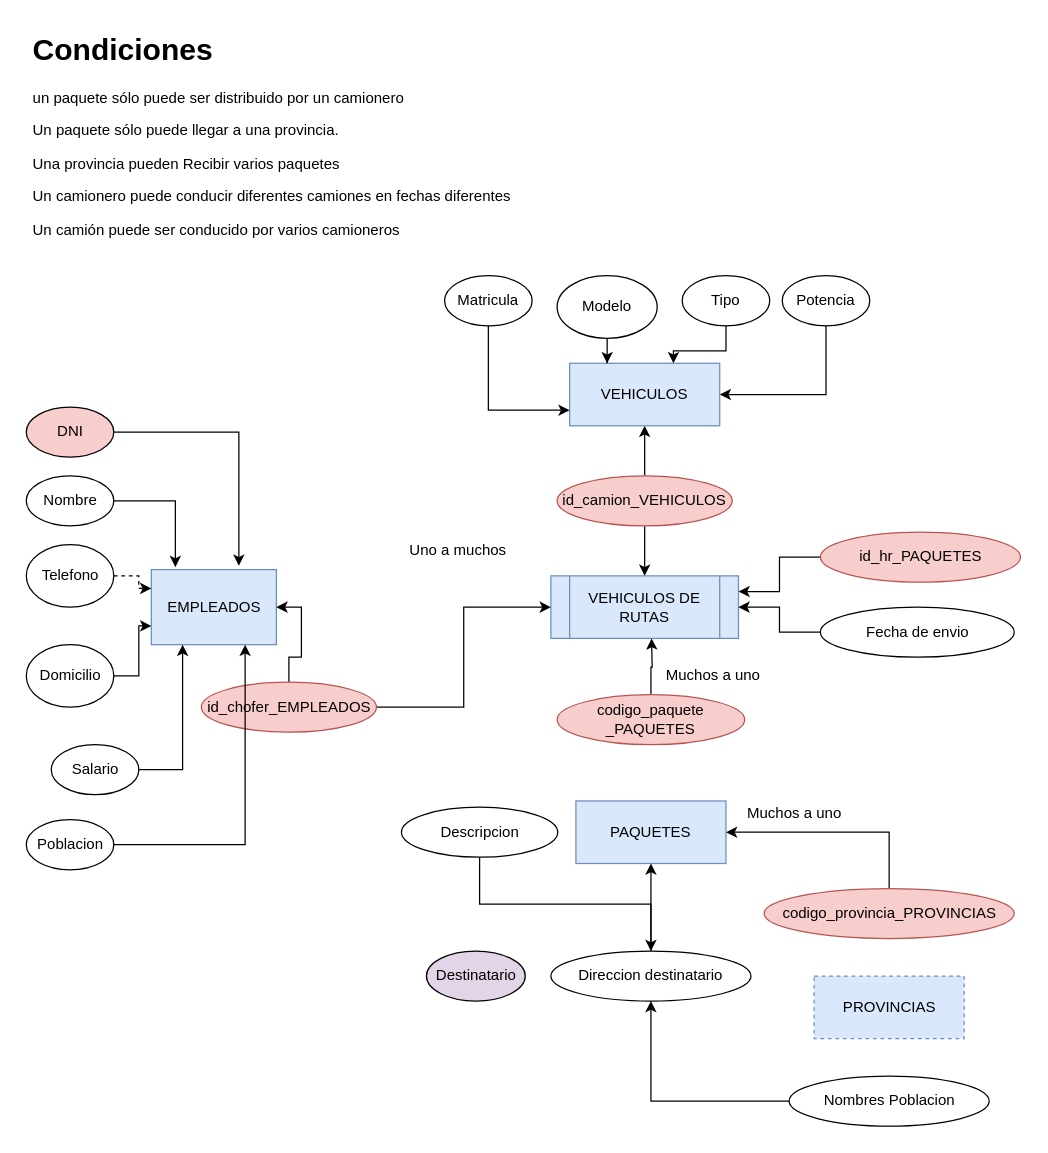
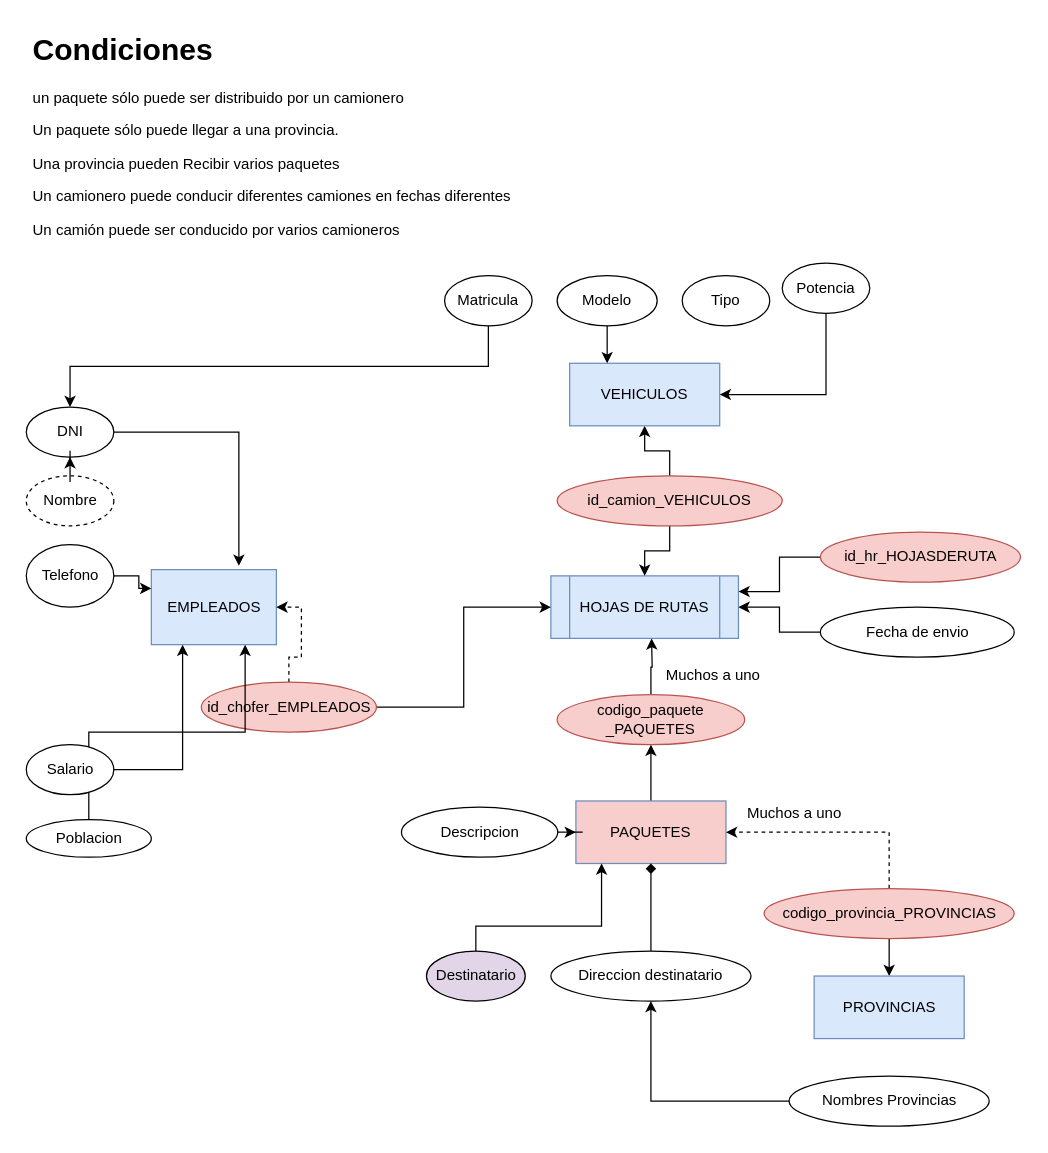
  <mxCell id="0" />
  <mxCell id="1" parent="0" />
  <mxCell id="2" value="EMPLEADOS" style="rounded=0;whiteSpace=wrap;html=1;fillColor=#dae8fc;strokeColor=#6c8ebf;" parent="1" vertex="1"><mxGeometry x="120.5" y="455" width="100" height="60" as="geometry" /></mxCell>
  <mxCell id="3" value="&lt;h1&gt;Condiciones&lt;/h1&gt;&lt;p&gt;un paquete sólo puede ser distribuido por un camionero&lt;/p&gt;&lt;p&gt;Un paquete sólo puede llegar a una provincia.&amp;nbsp;&lt;/p&gt;&lt;p&gt;Una provincia pueden Recibir varios paquetes&amp;nbsp;&lt;/p&gt;&lt;p&gt;Un camionero puede conducir diferentes camiones en fechas diferentes&lt;/p&gt;&lt;p&gt;Un camión puede ser conducido por varios camioneros&lt;/p&gt;" style="text;html=1;strokeColor=none;fillColor=none;spacing=5;spacingTop=-20;whiteSpace=wrap;overflow=hidden;rounded=0;" parent="1" vertex="1"><mxGeometry x="20.5" y="20" width="400" height="180" as="geometry" /></mxCell>
- <mxCell id="4" value="VEHICULOS DE RUTAS" style="shape=process;whiteSpace=wrap;html=1;backgroundOutline=1;fillColor=#dae8fc;strokeColor=#6c8ebf;" parent="1" vertex="1"><mxGeometry x="440" y="460" width="150" height="50" as="geometry" /></mxCell>
- <mxCell id="5" style="edgeStyle=orthogonalEdgeStyle;rounded=0;orthogonalLoop=1;jettySize=auto;html=1;entryX=1;entryY=0.5;entryDx=0;entryDy=0;" edge="1" parent="1" source="7" target="2"><mxGeometry relative="1" as="geometry" /></mxCell>
+ <mxCell id="4" value="HOJAS DE RUTAS" style="shape=process;whiteSpace=wrap;html=1;backgroundOutline=1;fillColor=#dae8fc;strokeColor=#6c8ebf;" parent="1" vertex="1"><mxGeometry x="440" y="460" width="150" height="50" as="geometry" /></mxCell>
+ <mxCell id="5" style="edgeStyle=orthogonalEdgeStyle;rounded=0;orthogonalLoop=1;jettySize=auto;html=1;entryX=1;entryY=0.5;entryDx=0;entryDy=0;dashed=1;" edge="1" parent="1" source="7" target="2"><mxGeometry relative="1" as="geometry" /></mxCell>
  <mxCell id="6" style="edgeStyle=orthogonalEdgeStyle;rounded=0;orthogonalLoop=1;jettySize=auto;html=1;entryX=0;entryY=0.5;entryDx=0;entryDy=0;" edge="1" parent="1" source="7" target="4"><mxGeometry relative="1" as="geometry" /></mxCell>
  <mxCell id="7" value="id_chofer_EMPLEADOS" style="ellipse;whiteSpace=wrap;html=1;fillColor=#f8cecc;strokeColor=#b85450;" parent="1" vertex="1"><mxGeometry x="160.5" y="545" width="140" height="40" as="geometry" /></mxCell>
  <mxCell id="8" style="edgeStyle=orthogonalEdgeStyle;rounded=0;orthogonalLoop=1;jettySize=auto;html=1;entryX=0.5;entryY=1;entryDx=0;entryDy=0;" edge="1" parent="1" source="10" target="39"><mxGeometry relative="1" as="geometry" /></mxCell>
  <mxCell id="9" style="edgeStyle=orthogonalEdgeStyle;rounded=0;orthogonalLoop=1;jettySize=auto;html=1;" edge="1" parent="1" source="10" target="4"><mxGeometry relative="1" as="geometry" /></mxCell>
- <mxCell id="10" value="id_camion_VEHICULOS" style="ellipse;whiteSpace=wrap;html=1;fillColor=#f8cecc;strokeColor=#b85450;" parent="1" vertex="1"><mxGeometry x="445" y="380" width="140" height="40" as="geometry" /></mxCell>
+ <mxCell id="10" value="id_camion_VEHICULOS" style="ellipse;whiteSpace=wrap;html=1;fillColor=#f8cecc;strokeColor=#b85450;" parent="1" vertex="1"><mxGeometry x="445" y="380" width="180" height="40" as="geometry" /></mxCell>
  <mxCell id="11" style="edgeStyle=orthogonalEdgeStyle;rounded=0;orthogonalLoop=1;jettySize=auto;html=1;" edge="1" parent="1" source="12"><mxGeometry relative="1" as="geometry"><mxPoint x="520.5" y="510" as="targetPoint" /></mxGeometry></mxCell>
  <mxCell id="12" value="codigo_paquete&lt;br&gt;_PAQUETES" style="ellipse;whiteSpace=wrap;html=1;fillColor=#f8cecc;strokeColor=#b85450;" parent="1" vertex="1"><mxGeometry x="445" y="555" width="150" height="40" as="geometry" /></mxCell>
- <mxCell id="14" value="PAQUETES" style="rounded=0;whiteSpace=wrap;html=1;fillColor=#dae8fc;strokeColor=#6c8ebf;" vertex="1" parent="1"><mxGeometry x="460" y="640" width="120" height="50" as="geometry" /></mxCell>
+ <mxCell id="13" style="edgeStyle=orthogonalEdgeStyle;rounded=0;orthogonalLoop=1;jettySize=auto;html=1;entryX=0.5;entryY=1;entryDx=0;entryDy=0;" edge="1" parent="1" source="14" target="12"><mxGeometry relative="1" as="geometry" /></mxCell>
+ <mxCell id="14" value="PAQUETES" style="rounded=0;whiteSpace=wrap;html=1;fillColor=#f8cecc;strokeColor=#6c8ebf;" vertex="1" parent="1"><mxGeometry x="460" y="640" width="120" height="50" as="geometry" /></mxCell>
  <mxCell id="15" style="edgeStyle=orthogonalEdgeStyle;rounded=0;orthogonalLoop=1;jettySize=auto;html=1;entryX=0.75;entryY=1;entryDx=0;entryDy=0;" edge="1" parent="1" source="16" target="2"><mxGeometry relative="1" as="geometry" /></mxCell>
- <mxCell id="16" value="Poblacion&lt;br&gt;" style="ellipse;whiteSpace=wrap;html=1;" vertex="1" parent="1"><mxGeometry x="20.5" y="655" width="70" height="40" as="geometry" /></mxCell>
- <mxCell id="17" value="Salario" style="ellipse;whiteSpace=wrap;html=1;" vertex="1" parent="1"><mxGeometry x="40.5" y="595" width="70" height="40" as="geometry" /></mxCell>
- <mxCell id="18" style="edgeStyle=orthogonalEdgeStyle;rounded=0;orthogonalLoop=1;jettySize=auto;html=1;entryX=0;entryY=0.75;entryDx=0;entryDy=0;" edge="1" parent="1" source="19" target="2"><mxGeometry relative="1" as="geometry" /></mxCell>
- <mxCell id="19" value="Domicilio" style="ellipse;whiteSpace=wrap;html=1;" vertex="1" parent="1"><mxGeometry x="20.5" y="515" width="70" height="50" as="geometry" /></mxCell>
- <mxCell id="20" style="edgeStyle=orthogonalEdgeStyle;rounded=0;orthogonalLoop=1;jettySize=auto;html=1;entryX=0;entryY=0.25;entryDx=0;entryDy=0;dashed=1;" edge="1" parent="1" source="21" target="2"><mxGeometry relative="1" as="geometry" /></mxCell>
+ <mxCell id="16" value="Poblacion&lt;br&gt;" style="ellipse;whiteSpace=wrap;html=1;" vertex="1" parent="1"><mxGeometry x="20.5" y="655" width="100" height="30" as="geometry" /></mxCell>
+ <mxCell id="17" value="Salario" style="ellipse;whiteSpace=wrap;html=1;" vertex="1" parent="1"><mxGeometry x="20.5" y="595" width="70" height="40" as="geometry" /></mxCell>
+ <mxCell id="20" style="edgeStyle=orthogonalEdgeStyle;rounded=0;orthogonalLoop=1;jettySize=auto;html=1;entryX=0;entryY=0.25;entryDx=0;entryDy=0;" edge="1" parent="1" source="21" target="2"><mxGeometry relative="1" as="geometry" /></mxCell>
  <mxCell id="21" value="Telefono" style="ellipse;whiteSpace=wrap;html=1;" vertex="1" parent="1"><mxGeometry x="20.5" y="435" width="70" height="50" as="geometry" /></mxCell>
- <mxCell id="22" value="Nombre" style="ellipse;whiteSpace=wrap;html=1;" vertex="1" parent="1"><mxGeometry x="20.5" y="380" width="70" height="40" as="geometry" /></mxCell>
- <mxCell id="23" value="DNI" style="ellipse;whiteSpace=wrap;html=1;fillColor=#f8cecc;" vertex="1" parent="1"><mxGeometry x="20.5" y="325" width="70" height="40" as="geometry" /></mxCell>
+ <mxCell id="22" value="Nombre" style="ellipse;whiteSpace=wrap;html=1;dashed=1;" vertex="1" parent="1"><mxGeometry x="20.5" y="380" width="70" height="40" as="geometry" /></mxCell>
+ <mxCell id="23" value="DNI" style="ellipse;whiteSpace=wrap;html=1;" vertex="1" parent="1"><mxGeometry x="20.5" y="325" width="70" height="40" as="geometry" /></mxCell>
  <mxCell id="24" style="edgeStyle=orthogonalEdgeStyle;rounded=0;orthogonalLoop=1;jettySize=auto;html=1;entryX=0.7;entryY=-0.05;entryDx=0;entryDy=0;entryPerimeter=0;" edge="1" parent="1" source="23" target="2"><mxGeometry relative="1" as="geometry" /></mxCell>
- <mxCell id="25" style="edgeStyle=orthogonalEdgeStyle;rounded=0;orthogonalLoop=1;jettySize=auto;html=1;entryX=0.192;entryY=-0.033;entryDx=0;entryDy=0;entryPerimeter=0;" edge="1" parent="1" source="22" target="2"><mxGeometry relative="1" as="geometry" /></mxCell>
+ <mxCell id="25" style="edgeStyle=orthogonalEdgeStyle;rounded=0;orthogonalLoop=1;jettySize=auto;html=1;" edge="1" parent="1" source="22" target="23"><mxGeometry relative="1" as="geometry" /></mxCell>
  <mxCell id="26" style="edgeStyle=orthogonalEdgeStyle;rounded=0;orthogonalLoop=1;jettySize=auto;html=1;entryX=0.25;entryY=1;entryDx=0;entryDy=0;" edge="1" parent="1" source="17" target="2"><mxGeometry relative="1" as="geometry" /></mxCell>
- <mxCell id="27" style="edgeStyle=orthogonalEdgeStyle;rounded=0;orthogonalLoop=1;jettySize=auto;html=1;" edge="1" parent="1" source="28" target="32"><mxGeometry relative="1" as="geometry" /></mxCell>
+ <mxCell id="27" style="edgeStyle=orthogonalEdgeStyle;rounded=0;orthogonalLoop=1;jettySize=auto;html=1;entryX=0;entryY=0.5;entryDx=0;entryDy=0;" edge="1" parent="1" source="28" target="14"><mxGeometry relative="1" as="geometry" /></mxCell>
  <mxCell id="28" value="Descripcion" style="ellipse;whiteSpace=wrap;html=1;" vertex="1" parent="1"><mxGeometry x="320.5" y="645" width="125" height="40" as="geometry" /></mxCell>
+ <mxCell id="29" style="edgeStyle=orthogonalEdgeStyle;rounded=0;orthogonalLoop=1;jettySize=auto;html=1;exitX=0.5;exitY=0;exitDx=0;exitDy=0;entryX=0.171;entryY=1;entryDx=0;entryDy=0;entryPerimeter=0;" edge="1" parent="1" source="30" target="14"><mxGeometry relative="1" as="geometry"><mxPoint x="480.5" y="720" as="targetPoint" /><Array as="points"><mxPoint x="379.5" y="740" /><mxPoint x="480.5" y="740" /></Array></mxGeometry></mxCell>
  <mxCell id="30" value="Destinatario" style="ellipse;whiteSpace=wrap;html=1;fillColor=#e1d5e7;" vertex="1" parent="1"><mxGeometry x="340.5" y="760" width="79" height="40" as="geometry" /></mxCell>
- <mxCell id="31" style="edgeStyle=orthogonalEdgeStyle;rounded=0;orthogonalLoop=1;jettySize=auto;html=1;entryX=0.5;entryY=1;entryDx=0;entryDy=0;" edge="1" parent="1" source="32" target="14"><mxGeometry relative="1" as="geometry" /></mxCell>
+ <mxCell id="31" style="edgeStyle=orthogonalEdgeStyle;rounded=0;orthogonalLoop=1;jettySize=auto;html=1;entryX=0.5;entryY=1;entryDx=0;entryDy=0;endArrow=diamond;" edge="1" parent="1" source="32" target="14"><mxGeometry relative="1" as="geometry" /></mxCell>
  <mxCell id="32" value="Direccion destinatario" style="ellipse;whiteSpace=wrap;html=1;" vertex="1" parent="1"><mxGeometry x="440" y="760" width="160" height="40" as="geometry" /></mxCell>
- <mxCell id="33" style="edgeStyle=orthogonalEdgeStyle;rounded=0;orthogonalLoop=1;jettySize=auto;html=1;entryX=1;entryY=0.5;entryDx=0;entryDy=0;exitX=0.5;exitY=0;exitDx=0;exitDy=0;" edge="1" parent="1" source="35" target="14"><mxGeometry relative="1" as="geometry" /></mxCell>
+ <mxCell id="33" style="edgeStyle=orthogonalEdgeStyle;rounded=0;orthogonalLoop=1;jettySize=auto;html=1;entryX=1;entryY=0.5;entryDx=0;entryDy=0;exitX=0.5;exitY=0;exitDx=0;exitDy=0;dashed=1;" edge="1" parent="1" source="35" target="14"><mxGeometry relative="1" as="geometry" /></mxCell>
+ <mxCell id="34" style="edgeStyle=orthogonalEdgeStyle;rounded=0;orthogonalLoop=1;jettySize=auto;html=1;entryX=0.5;entryY=0;entryDx=0;entryDy=0;" edge="1" parent="1" source="35" target="36"><mxGeometry relative="1" as="geometry" /></mxCell>
  <mxCell id="35" value="codigo_provincia_PROVINCIAS" style="ellipse;whiteSpace=wrap;html=1;fillColor=#f8cecc;strokeColor=#b85450;" vertex="1" parent="1"><mxGeometry x="610.5" y="710" width="200" height="40" as="geometry" /></mxCell>
- <mxCell id="36" value="PROVINCIAS" style="rounded=0;whiteSpace=wrap;html=1;fillColor=#dae8fc;strokeColor=#6c8ebf;dashed=1;" vertex="1" parent="1"><mxGeometry x="650.5" y="780" width="120" height="50" as="geometry" /></mxCell>
+ <mxCell id="36" value="PROVINCIAS" style="rounded=0;whiteSpace=wrap;html=1;fillColor=#dae8fc;strokeColor=#6c8ebf;" vertex="1" parent="1"><mxGeometry x="650.5" y="780" width="120" height="50" as="geometry" /></mxCell>
  <mxCell id="37" style="edgeStyle=orthogonalEdgeStyle;rounded=0;orthogonalLoop=1;jettySize=auto;html=1;" edge="1" parent="1" source="38" target="32"><mxGeometry relative="1" as="geometry" /></mxCell>
- <mxCell id="38" value="Nombres Poblacion" style="ellipse;whiteSpace=wrap;html=1;" vertex="1" parent="1"><mxGeometry x="630.5" y="860" width="160" height="40" as="geometry" /></mxCell>
+ <mxCell id="38" value="Nombres Provincias" style="ellipse;whiteSpace=wrap;html=1;" vertex="1" parent="1"><mxGeometry x="630.5" y="860" width="160" height="40" as="geometry" /></mxCell>
  <mxCell id="39" value="VEHICULOS" style="rounded=0;whiteSpace=wrap;html=1;fillColor=#dae8fc;strokeColor=#6c8ebf;" vertex="1" parent="1"><mxGeometry x="455" y="290" width="120" height="50" as="geometry" /></mxCell>
- <mxCell id="40" style="edgeStyle=orthogonalEdgeStyle;rounded=0;orthogonalLoop=1;jettySize=auto;html=1;entryX=0;entryY=0.75;entryDx=0;entryDy=0;exitX=0.5;exitY=1;exitDx=0;exitDy=0;" edge="1" parent="1" source="41" target="39"><mxGeometry relative="1" as="geometry" /></mxCell>
+ <mxCell id="40" style="edgeStyle=orthogonalEdgeStyle;rounded=0;orthogonalLoop=1;jettySize=auto;html=1;exitX=0.5;exitY=1;exitDx=0;exitDy=0;" edge="1" parent="1" source="41" target="23"><mxGeometry relative="1" as="geometry" /></mxCell>
  <mxCell id="41" value="Matricula" style="ellipse;whiteSpace=wrap;html=1;" vertex="1" parent="1"><mxGeometry x="355" y="220" width="70" height="40" as="geometry" /></mxCell>
  <mxCell id="42" style="edgeStyle=orthogonalEdgeStyle;rounded=0;orthogonalLoop=1;jettySize=auto;html=1;entryX=0.25;entryY=0;entryDx=0;entryDy=0;" edge="1" parent="1" source="43" target="39"><mxGeometry relative="1" as="geometry" /></mxCell>
- <mxCell id="43" value="Modelo" style="ellipse;whiteSpace=wrap;html=1;" vertex="1" parent="1"><mxGeometry x="445" y="220" width="80" height="50" as="geometry" /></mxCell>
+ <mxCell id="43" value="Modelo" style="ellipse;whiteSpace=wrap;html=1;" vertex="1" parent="1"><mxGeometry x="445" y="220" width="80" height="40" as="geometry" /></mxCell>
  <mxCell id="44" value="Tipo" style="ellipse;whiteSpace=wrap;html=1;" vertex="1" parent="1"><mxGeometry x="545" y="220" width="70" height="40" as="geometry" /></mxCell>
  <mxCell id="45" style="edgeStyle=orthogonalEdgeStyle;rounded=0;orthogonalLoop=1;jettySize=auto;html=1;entryX=1;entryY=0.5;entryDx=0;entryDy=0;exitX=0.5;exitY=1;exitDx=0;exitDy=0;" edge="1" parent="1" source="46" target="39"><mxGeometry relative="1" as="geometry" /></mxCell>
- <mxCell id="46" value="Potencia" style="ellipse;whiteSpace=wrap;html=1;" vertex="1" parent="1"><mxGeometry x="625" y="220" width="70" height="40" as="geometry" /></mxCell>
- <mxCell id="47" style="edgeStyle=orthogonalEdgeStyle;rounded=0;orthogonalLoop=1;jettySize=auto;html=1;entryX=0.692;entryY=0;entryDx=0;entryDy=0;entryPerimeter=0;" edge="1" parent="1" source="44" target="39"><mxGeometry relative="1" as="geometry" /></mxCell>
+ <mxCell id="46" value="Potencia" style="ellipse;whiteSpace=wrap;html=1;" vertex="1" parent="1"><mxGeometry x="625" y="210" width="70" height="40" as="geometry" /></mxCell>
  <mxCell id="48" style="edgeStyle=orthogonalEdgeStyle;rounded=0;orthogonalLoop=1;jettySize=auto;html=1;entryX=1;entryY=0.5;entryDx=0;entryDy=0;" edge="1" parent="1" source="49" target="4"><mxGeometry relative="1" as="geometry" /></mxCell>
  <mxCell id="49" value="Fecha de envio" style="ellipse;whiteSpace=wrap;html=1;" vertex="1" parent="1"><mxGeometry x="655.5" y="485" width="155" height="40" as="geometry" /></mxCell>
  <mxCell id="50" value="Muchos a uno" style="text;html=1;strokeColor=none;fillColor=none;align=center;verticalAlign=middle;whiteSpace=wrap;rounded=0;" vertex="1" parent="1"><mxGeometry x="525" y="525" width="90" height="30" as="geometry" /></mxCell>
  <mxCell id="51" style="edgeStyle=orthogonalEdgeStyle;rounded=0;orthogonalLoop=1;jettySize=auto;html=1;entryX=1;entryY=0.25;entryDx=0;entryDy=0;" edge="1" parent="1" source="52" target="4"><mxGeometry relative="1" as="geometry" /></mxCell>
- <mxCell id="52" value="id_hr_PAQUETES" style="ellipse;whiteSpace=wrap;html=1;fillColor=#f8cecc;strokeColor=#b85450;" vertex="1" parent="1"><mxGeometry x="655.5" y="425" width="160" height="40" as="geometry" /></mxCell>
- <mxCell id="53" value="Uno a muchos" style="text;html=1;strokeColor=none;fillColor=none;align=center;verticalAlign=middle;whiteSpace=wrap;rounded=0;" vertex="1" parent="1"><mxGeometry x="320.5" y="425" width="90" height="30" as="geometry" /></mxCell>
+ <mxCell id="52" value="id_hr_HOJASDERUTA" style="ellipse;whiteSpace=wrap;html=1;fillColor=#f8cecc;strokeColor=#b85450;" vertex="1" parent="1"><mxGeometry x="655.5" y="425" width="160" height="40" as="geometry" /></mxCell>
  <mxCell id="54" value="Muchos a uno" style="text;html=1;strokeColor=none;fillColor=none;align=center;verticalAlign=middle;whiteSpace=wrap;rounded=0;" vertex="1" parent="1"><mxGeometry x="590" y="635" width="90" height="30" as="geometry" /></mxCell>
